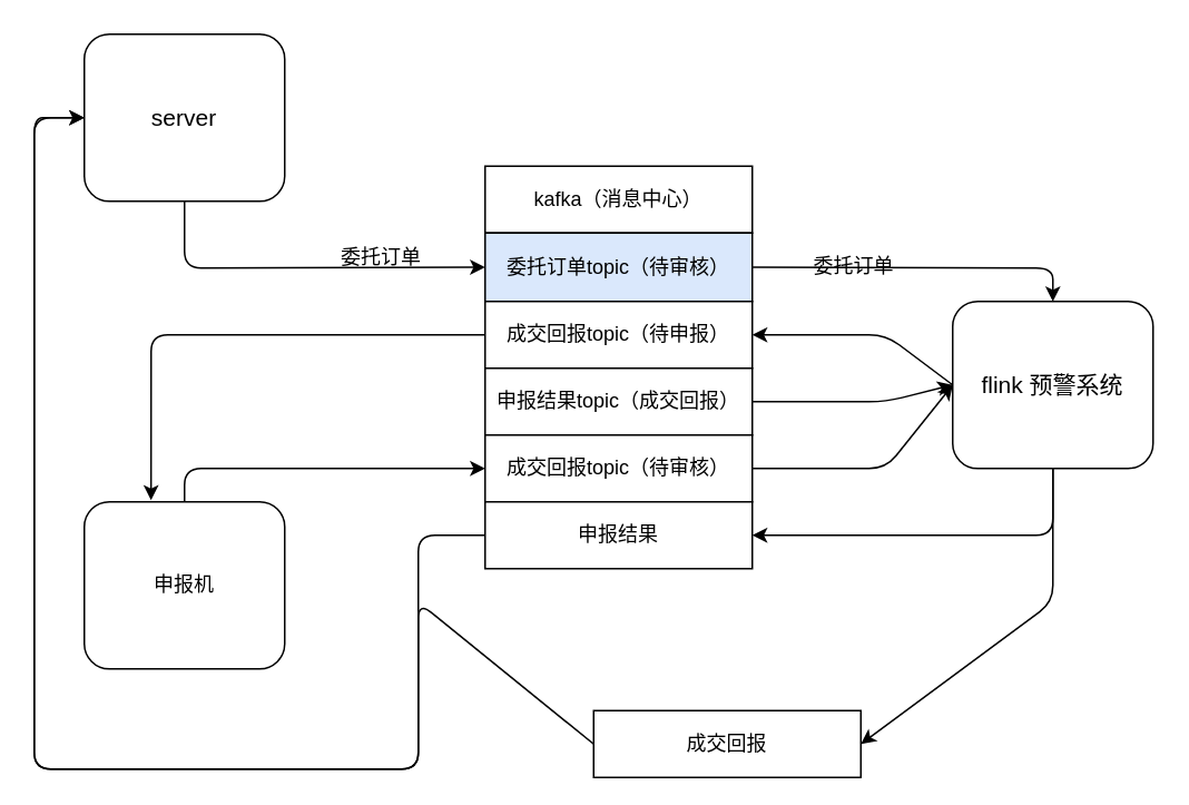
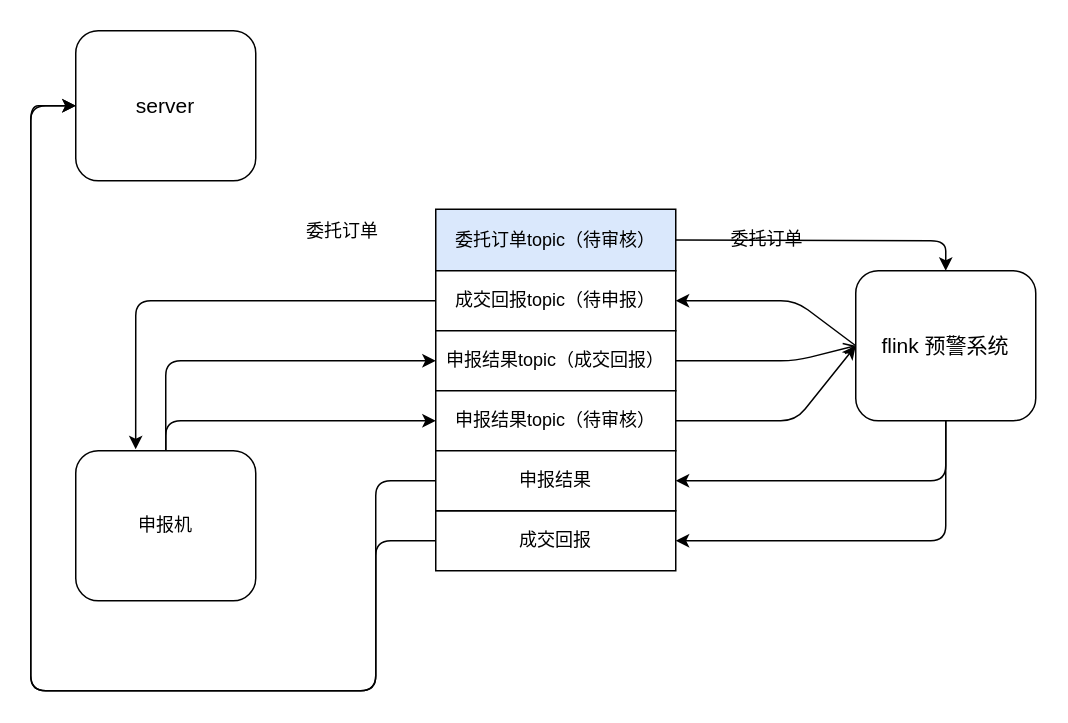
  <mxCell id="0" />
  <mxCell id="1" parent="0" />
  <mxCell id="2" value="申报机" style="rounded=1;whiteSpace=wrap;html=1;" parent="1" vertex="1"><mxGeometry x="50" y="300" width="120" height="100" as="geometry" /></mxCell>
- <mxCell id="3" value="kafka（消息中心）" style="rounded=0;whiteSpace=wrap;html=1;" parent="1" vertex="1"><mxGeometry x="290" y="99" width="160" height="40" as="geometry" /></mxCell>
  <mxCell id="4" value="委托订单topic（待审核）" style="rounded=0;whiteSpace=wrap;html=1;fillColor=#dae8fc;" parent="1" vertex="1"><mxGeometry x="290" y="139" width="160" height="41" as="geometry" /></mxCell>
  <mxCell id="5" value="成交回报topic（待申报）" style="rounded=0;whiteSpace=wrap;html=1;" parent="1" vertex="1"><mxGeometry x="290" y="180" width="160" height="40" as="geometry" /></mxCell>
  <mxCell id="6" value="申报结果topic（成交回报）" style="rounded=0;whiteSpace=wrap;html=1;" parent="1" vertex="1"><mxGeometry x="290" y="220" width="160" height="40" as="geometry" /></mxCell>
- <mxCell id="7" value="成交回报topic（待审核）" style="rounded=0;whiteSpace=wrap;html=1;" parent="1" vertex="1"><mxGeometry x="290" y="260" width="160" height="40" as="geometry" /></mxCell>
- <mxCell id="8" value="成交回报" style="rounded=0;whiteSpace=wrap;html=1;" parent="1" vertex="1"><mxGeometry x="355" y="425" width="160" height="40" as="geometry" /></mxCell>
+ <mxCell id="7" value="申报结果topic（待审核）" style="rounded=0;whiteSpace=wrap;html=1;" parent="1" vertex="1"><mxGeometry x="290" y="260" width="160" height="40" as="geometry" /></mxCell>
+ <mxCell id="8" value="成交回报" style="rounded=0;whiteSpace=wrap;html=1;" parent="1" vertex="1"><mxGeometry x="290" y="340" width="160" height="40" as="geometry" /></mxCell>
  <mxCell id="9" value="" style="endArrow=classic;html=1;entryX=0;entryY=0.5;entryDx=0;entryDy=0;" parent="1" target="7" edge="1"><mxGeometry width="50" height="50" relative="1" as="geometry"><mxPoint x="110" y="300" as="sourcePoint" /><mxPoint x="450" y="320" as="targetPoint" /><Array as="points"><mxPoint x="110" y="280" /></Array></mxGeometry></mxCell>
  <mxCell id="10" value="" style="endArrow=classic;html=1;exitX=0;exitY=0.5;exitDx=0;exitDy=0;entryX=0.333;entryY=-0.01;entryDx=0;entryDy=0;entryPerimeter=0;" parent="1" source="5" target="2" edge="1"><mxGeometry width="50" height="50" relative="1" as="geometry"><mxPoint x="170" y="250" as="sourcePoint" /><mxPoint x="220" y="200" as="targetPoint" /><Array as="points"><mxPoint x="90" y="200" /></Array></mxGeometry></mxCell>
  <mxCell id="11" value="申报结果" style="rounded=0;whiteSpace=wrap;html=1;" parent="1" vertex="1"><mxGeometry x="290" y="300" width="160" height="40" as="geometry" /></mxCell>
  <mxCell id="12" value="&lt;font style=&quot;font-size: 14px&quot;&gt;server&lt;/font&gt;" style="rounded=1;whiteSpace=wrap;html=1;" parent="1" vertex="1"><mxGeometry x="50" y="20" width="120" height="100" as="geometry" /></mxCell>
  <mxCell id="13" value="&lt;font style=&quot;font-size: 14px&quot;&gt;flink 预警系统&lt;/font&gt;" style="rounded=1;whiteSpace=wrap;html=1;" parent="1" vertex="1"><mxGeometry x="570" y="180" width="120" height="100" as="geometry" /></mxCell>
  <mxCell id="14" value="" style="endArrow=classic;html=1;exitX=1;exitY=0.5;exitDx=0;exitDy=0;entryX=0.5;entryY=0;entryDx=0;entryDy=0;" parent="1" source="4" target="13" edge="1"><mxGeometry width="50" height="50" relative="1" as="geometry"><mxPoint x="400" y="370" as="sourcePoint" /><mxPoint x="450" y="320" as="targetPoint" /><Array as="points"><mxPoint x="630" y="160" /></Array></mxGeometry></mxCell>
  <mxCell id="15" value="委托订单" style="text;html=1;strokeColor=none;fillColor=none;align=center;verticalAlign=middle;whiteSpace=wrap;rounded=0;" parent="1" vertex="1"><mxGeometry x="188" y="139" width="80" height="30" as="geometry" /></mxCell>
  <mxCell id="16" value="委托订单" style="text;html=1;strokeColor=none;fillColor=none;align=center;verticalAlign=middle;whiteSpace=wrap;rounded=0;" parent="1" vertex="1"><mxGeometry x="471" y="144" width="80" height="30" as="geometry" /></mxCell>
  <mxCell id="17" value="" style="endArrow=classic;html=1;entryX=1;entryY=0.5;entryDx=0;entryDy=0;exitX=0;exitY=0.5;exitDx=0;exitDy=0;" parent="1" source="13" target="5" edge="1"><mxGeometry width="50" height="50" relative="1" as="geometry"><mxPoint x="400" y="370" as="sourcePoint" /><mxPoint x="450" y="320" as="targetPoint" /><Array as="points"><mxPoint x="530" y="200" /></Array></mxGeometry></mxCell>
- <mxCell id="18" value="" style="endArrow=classic;html=1;exitX=0.5;exitY=1;exitDx=0;exitDy=0;entryX=0;entryY=0.5;entryDx=0;entryDy=0;" parent="1" source="12" target="4" edge="1"><mxGeometry width="50" height="50" relative="1" as="geometry"><mxPoint x="400" y="370" as="sourcePoint" /><mxPoint x="450" y="320" as="targetPoint" /><Array as="points"><mxPoint x="110" y="160" /></Array></mxGeometry></mxCell>
- <mxCell id="20" value="" style="endArrow=classic;html=1;entryX=0;entryY=0.5;entryDx=0;entryDy=0;exitX=1;exitY=0.5;exitDx=0;exitDy=0;" parent="1" source="6" target="13" edge="1"><mxGeometry width="50" height="50" relative="1" as="geometry"><mxPoint x="400" y="370" as="sourcePoint" /><mxPoint x="450" y="320" as="targetPoint" /><Array as="points"><mxPoint x="530" y="240" /></Array></mxGeometry></mxCell>
+ <mxCell id="19" value="" style="endArrow=classic;html=1;exitX=0.5;exitY=0;exitDx=0;exitDy=0;entryX=0;entryY=0.5;entryDx=0;entryDy=0;" parent="1" source="2" target="6" edge="1"><mxGeometry width="50" height="50" relative="1" as="geometry"><mxPoint x="400" y="370" as="sourcePoint" /><mxPoint x="450" y="320" as="targetPoint" /><Array as="points"><mxPoint x="110" y="240" /></Array></mxGeometry></mxCell>
+ <mxCell id="20" value="" style="endArrow=open;html=1;entryX=0;entryY=0.5;entryDx=0;entryDy=0;exitX=1;exitY=0.5;exitDx=0;exitDy=0;" parent="1" source="6" target="13" edge="1"><mxGeometry width="50" height="50" relative="1" as="geometry"><mxPoint x="400" y="370" as="sourcePoint" /><mxPoint x="450" y="320" as="targetPoint" /><Array as="points"><mxPoint x="530" y="240" /></Array></mxGeometry></mxCell>
  <mxCell id="21" value="" style="endArrow=classic;html=1;entryX=0;entryY=0.5;entryDx=0;entryDy=0;exitX=1;exitY=0.5;exitDx=0;exitDy=0;" parent="1" source="7" target="13" edge="1"><mxGeometry width="50" height="50" relative="1" as="geometry"><mxPoint x="400" y="370" as="sourcePoint" /><mxPoint x="450" y="320" as="targetPoint" /><Array as="points"><mxPoint x="530" y="280" /></Array></mxGeometry></mxCell>
  <mxCell id="22" value="" style="endArrow=classic;html=1;exitX=0.5;exitY=1;exitDx=0;exitDy=0;" parent="1" source="13" edge="1"><mxGeometry width="50" height="50" relative="1" as="geometry"><mxPoint x="400" y="370" as="sourcePoint" /><mxPoint x="450" y="320" as="targetPoint" /><Array as="points"><mxPoint x="630" y="320" /></Array></mxGeometry></mxCell>
  <mxCell id="23" value="" style="endArrow=classic;html=1;entryX=1;entryY=0.5;entryDx=0;entryDy=0;" parent="1" target="8" edge="1"><mxGeometry width="50" height="50" relative="1" as="geometry"><mxPoint x="630" y="280" as="sourcePoint" /><mxPoint x="450" y="320" as="targetPoint" /><Array as="points"><mxPoint x="630" y="360" /></Array></mxGeometry></mxCell>
  <mxCell id="24" value="" style="endArrow=classic;html=1;exitX=0;exitY=0.5;exitDx=0;exitDy=0;entryX=0;entryY=0.5;entryDx=0;entryDy=0;" edge="1" parent="1" source="11" target="12"><mxGeometry width="50" height="50" relative="1" as="geometry"><mxPoint x="400" y="310" as="sourcePoint" /><mxPoint x="450" y="260" as="targetPoint" /><Array as="points"><mxPoint x="250" y="320" /><mxPoint x="250" y="460" /><mxPoint x="20" y="460" /><mxPoint x="20" y="70" /><mxPoint x="30" y="70" /></Array></mxGeometry></mxCell>
  <mxCell id="25" value="" style="endArrow=classic;html=1;exitX=0;exitY=0.5;exitDx=0;exitDy=0;entryX=0;entryY=0.5;entryDx=0;entryDy=0;" edge="1" parent="1" source="8" target="12"><mxGeometry width="50" height="50" relative="1" as="geometry"><mxPoint x="400" y="310" as="sourcePoint" /><mxPoint x="450" y="260" as="targetPoint" /><Array as="points"><mxPoint x="250" y="360" /><mxPoint x="250" y="460" /><mxPoint x="20" y="460" /><mxPoint x="20" y="70" /></Array></mxGeometry></mxCell>
